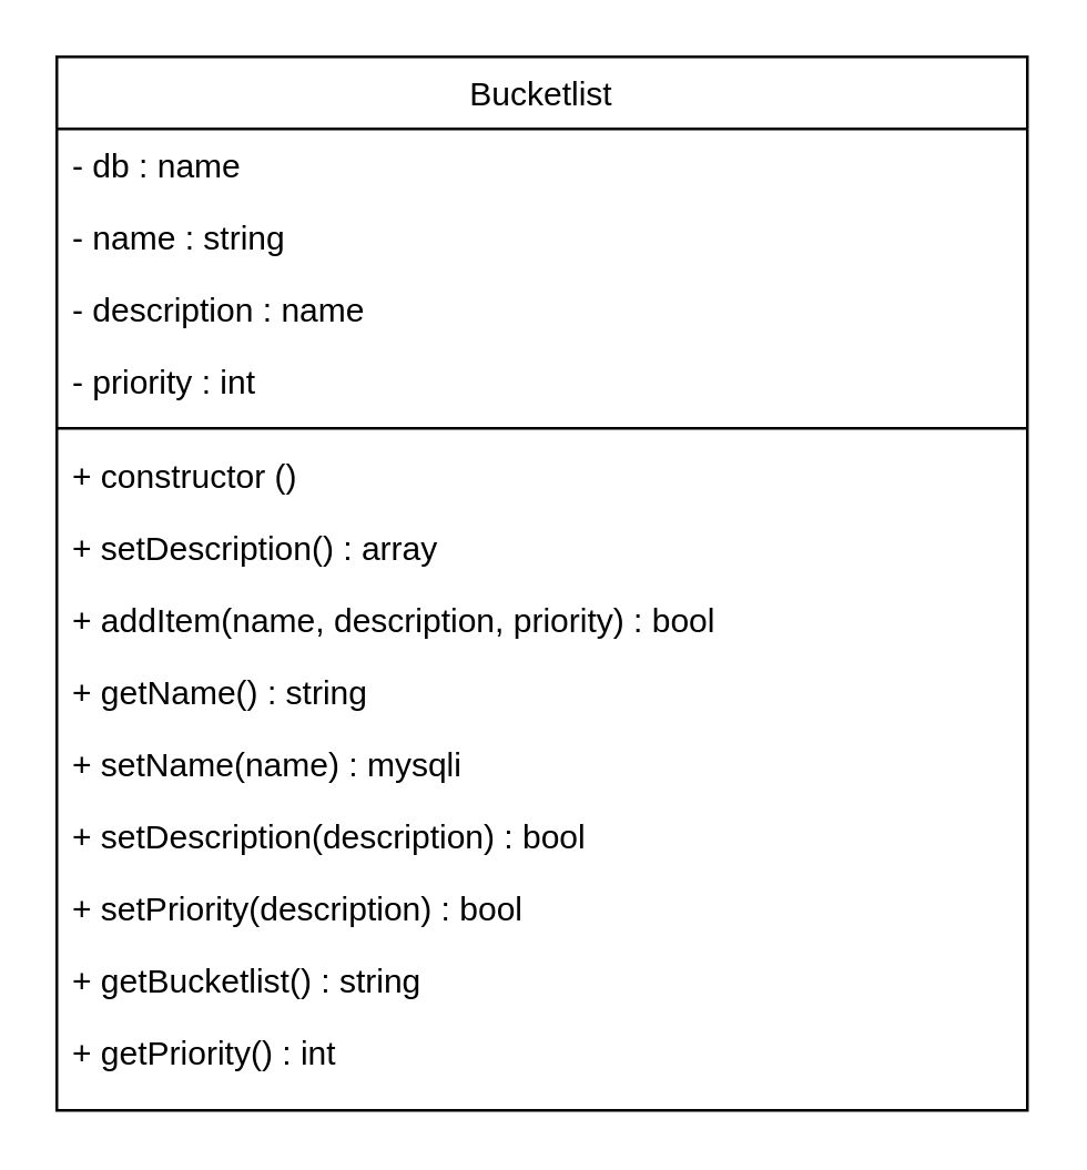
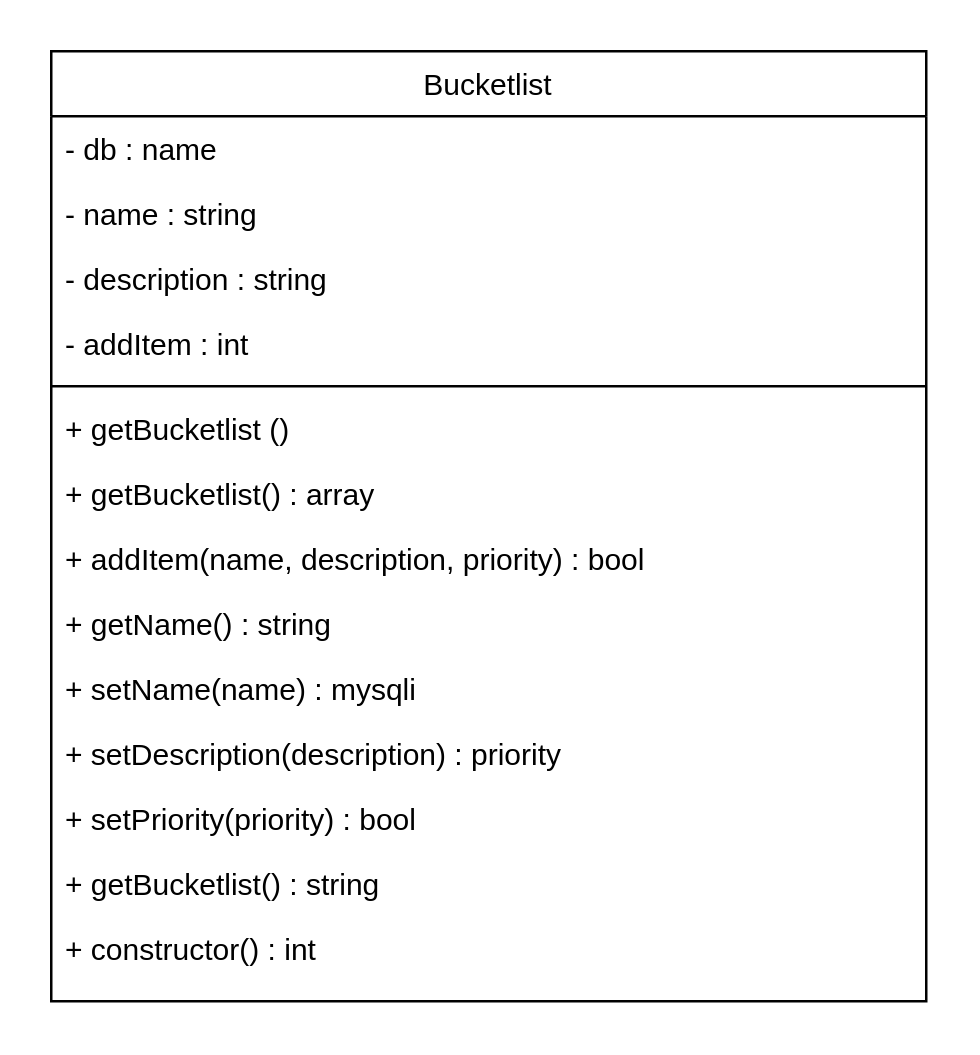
  <mxCell id="0" />
  <mxCell id="1" parent="0" />
  <mxCell id="2" value="Bucketlist" style="swimlane;fontStyle=0;align=center;verticalAlign=top;childLayout=stackLayout;horizontal=1;startSize=26;horizontalStack=0;resizeParent=1;resizeLast=0;collapsible=1;marginBottom=0;rounded=0;shadow=0;strokeWidth=1;" vertex="1" parent="1"><mxGeometry x="20" y="20" width="350" height="380" as="geometry"><mxRectangle x="320" y="150" width="160" height="26" as="alternateBounds" /></mxGeometry></mxCell>
  <mxCell id="3" value="- db : name" style="text;align=left;verticalAlign=top;spacingLeft=4;spacingRight=4;overflow=hidden;rotatable=0;points=[[0,0.5],[1,0.5]];portConstraint=eastwest;" vertex="1" parent="2"><mxGeometry y="26" width="350" height="26" as="geometry" /></mxCell>
  <mxCell id="4" value="- name : string " style="text;align=left;verticalAlign=top;spacingLeft=4;spacingRight=4;overflow=hidden;rotatable=0;points=[[0,0.5],[1,0.5]];portConstraint=eastwest;rounded=0;shadow=0;html=0;" vertex="1" parent="2"><mxGeometry y="52" width="350" height="26" as="geometry" /></mxCell>
- <mxCell id="5" value="- description : name" style="text;align=left;verticalAlign=top;spacingLeft=4;spacingRight=4;overflow=hidden;rotatable=0;points=[[0,0.5],[1,0.5]];portConstraint=eastwest;rounded=0;shadow=0;html=0;" vertex="1" parent="2"><mxGeometry y="78" width="350" height="26" as="geometry" /></mxCell>
- <mxCell id="6" value="- priority : int" style="text;align=left;verticalAlign=top;spacingLeft=4;spacingRight=4;overflow=hidden;rotatable=0;points=[[0,0.5],[1,0.5]];portConstraint=eastwest;rounded=0;shadow=0;html=0;" vertex="1" parent="2"><mxGeometry y="104" width="350" height="26" as="geometry" /></mxCell>
+ <mxCell id="5" value="- description : string" style="text;align=left;verticalAlign=top;spacingLeft=4;spacingRight=4;overflow=hidden;rotatable=0;points=[[0,0.5],[1,0.5]];portConstraint=eastwest;rounded=0;shadow=0;html=0;" vertex="1" parent="2"><mxGeometry y="78" width="350" height="26" as="geometry" /></mxCell>
+ <mxCell id="6" value="- addItem : int" style="text;align=left;verticalAlign=top;spacingLeft=4;spacingRight=4;overflow=hidden;rotatable=0;points=[[0,0.5],[1,0.5]];portConstraint=eastwest;rounded=0;shadow=0;html=0;" vertex="1" parent="2"><mxGeometry y="104" width="350" height="26" as="geometry" /></mxCell>
  <mxCell id="7" value="" style="line;html=1;strokeWidth=1;align=left;verticalAlign=middle;spacingTop=-1;spacingLeft=3;spacingRight=3;rotatable=0;labelPosition=right;points=[];portConstraint=eastwest;" vertex="1" parent="2"><mxGeometry y="130" width="350" height="8" as="geometry" /></mxCell>
- <mxCell id="8" value="+ constructor ()" style="text;align=left;verticalAlign=top;spacingLeft=4;spacingRight=4;overflow=hidden;rotatable=0;points=[[0,0.5],[1,0.5]];portConstraint=eastwest;" vertex="1" parent="2"><mxGeometry y="138" width="350" height="26" as="geometry" /></mxCell>
- <mxCell id="9" value="+ setDescription() : array" style="text;align=left;verticalAlign=top;spacingLeft=4;spacingRight=4;overflow=hidden;rotatable=0;points=[[0,0.5],[1,0.5]];portConstraint=eastwest;" vertex="1" parent="2"><mxGeometry y="164" width="350" height="26" as="geometry" /></mxCell>
+ <mxCell id="8" value="+ getBucketlist ()" style="text;align=left;verticalAlign=top;spacingLeft=4;spacingRight=4;overflow=hidden;rotatable=0;points=[[0,0.5],[1,0.5]];portConstraint=eastwest;" vertex="1" parent="2"><mxGeometry y="138" width="350" height="26" as="geometry" /></mxCell>
+ <mxCell id="9" value="+ getBucketlist() : array" style="text;align=left;verticalAlign=top;spacingLeft=4;spacingRight=4;overflow=hidden;rotatable=0;points=[[0,0.5],[1,0.5]];portConstraint=eastwest;" vertex="1" parent="2"><mxGeometry y="164" width="350" height="26" as="geometry" /></mxCell>
  <mxCell id="10" value="+ addItem(name, description, priority) : bool" style="text;align=left;verticalAlign=top;spacingLeft=4;spacingRight=4;overflow=hidden;rotatable=0;points=[[0,0.5],[1,0.5]];portConstraint=eastwest;" vertex="1" parent="2"><mxGeometry y="190" width="350" height="26" as="geometry" /></mxCell>
  <mxCell id="11" value="+ getName() : string" style="text;align=left;verticalAlign=top;spacingLeft=4;spacingRight=4;overflow=hidden;rotatable=0;points=[[0,0.5],[1,0.5]];portConstraint=eastwest;" vertex="1" parent="2"><mxGeometry y="216" width="350" height="26" as="geometry" /></mxCell>
  <mxCell id="12" value="+ setName(name) : mysqli" style="text;align=left;verticalAlign=top;spacingLeft=4;spacingRight=4;overflow=hidden;rotatable=0;points=[[0,0.5],[1,0.5]];portConstraint=eastwest;" vertex="1" parent="2"><mxGeometry y="242" width="350" height="26" as="geometry" /></mxCell>
- <mxCell id="13" value="+ setDescription(description) : bool" style="text;align=left;verticalAlign=top;spacingLeft=4;spacingRight=4;overflow=hidden;rotatable=0;points=[[0,0.5],[1,0.5]];portConstraint=eastwest;" vertex="1" parent="2"><mxGeometry y="268" width="350" height="26" as="geometry" /></mxCell>
- <mxCell id="14" value="+ setPriority(description) : bool" style="text;align=left;verticalAlign=top;spacingLeft=4;spacingRight=4;overflow=hidden;rotatable=0;points=[[0,0.5],[1,0.5]];portConstraint=eastwest;" vertex="1" parent="2"><mxGeometry y="294" width="350" height="26" as="geometry" /></mxCell>
+ <mxCell id="13" value="+ setDescription(description) : priority" style="text;align=left;verticalAlign=top;spacingLeft=4;spacingRight=4;overflow=hidden;rotatable=0;points=[[0,0.5],[1,0.5]];portConstraint=eastwest;" vertex="1" parent="2"><mxGeometry y="268" width="350" height="26" as="geometry" /></mxCell>
+ <mxCell id="14" value="+ setPriority(priority) : bool" style="text;align=left;verticalAlign=top;spacingLeft=4;spacingRight=4;overflow=hidden;rotatable=0;points=[[0,0.5],[1,0.5]];portConstraint=eastwest;" vertex="1" parent="2"><mxGeometry y="294" width="350" height="26" as="geometry" /></mxCell>
  <mxCell id="15" value="+ getBucketlist() : string" style="text;align=left;verticalAlign=top;spacingLeft=4;spacingRight=4;overflow=hidden;rotatable=0;points=[[0,0.5],[1,0.5]];portConstraint=eastwest;" vertex="1" parent="2"><mxGeometry y="320" width="350" height="26" as="geometry" /></mxCell>
- <mxCell id="16" value="+ getPriority() : int" style="text;align=left;verticalAlign=top;spacingLeft=4;spacingRight=4;overflow=hidden;rotatable=0;points=[[0,0.5],[1,0.5]];portConstraint=eastwest;" vertex="1" parent="2"><mxGeometry y="346" width="350" height="26" as="geometry" /></mxCell>
+ <mxCell id="16" value="+ constructor() : int" style="text;align=left;verticalAlign=top;spacingLeft=4;spacingRight=4;overflow=hidden;rotatable=0;points=[[0,0.5],[1,0.5]];portConstraint=eastwest;" vertex="1" parent="2"><mxGeometry y="346" width="350" height="26" as="geometry" /></mxCell>
